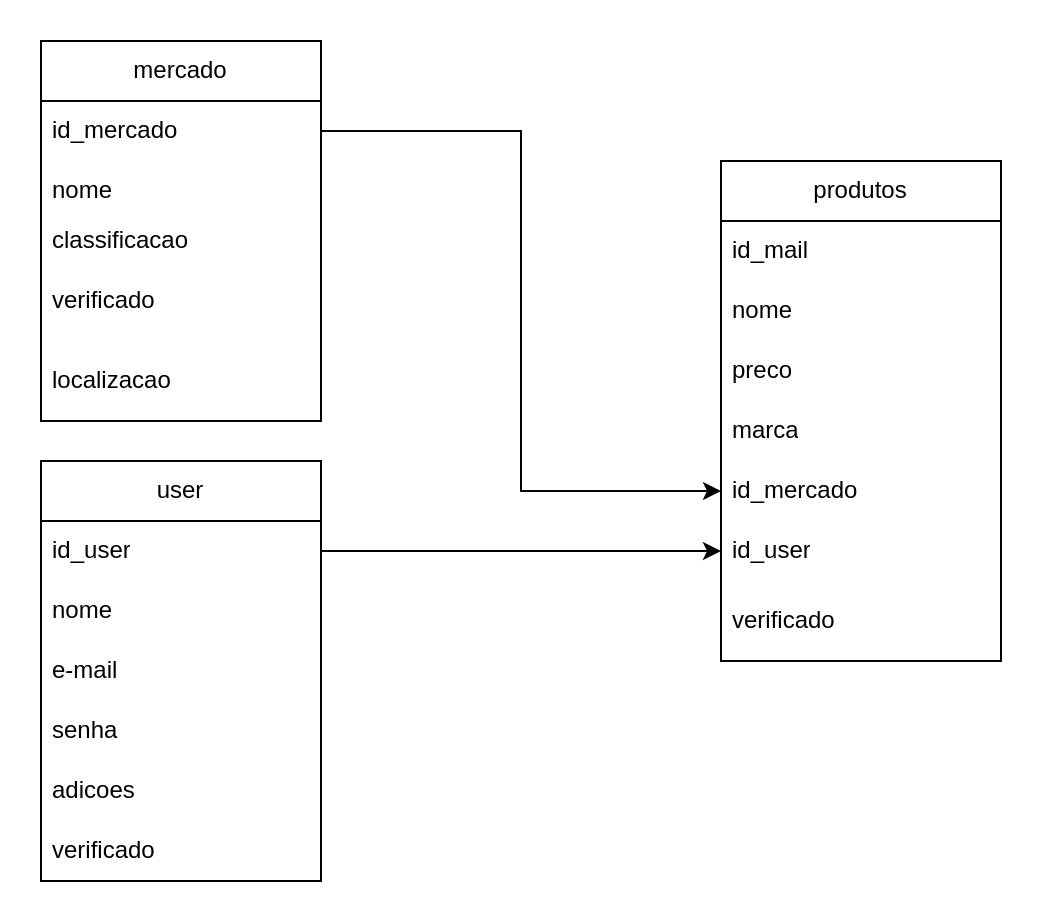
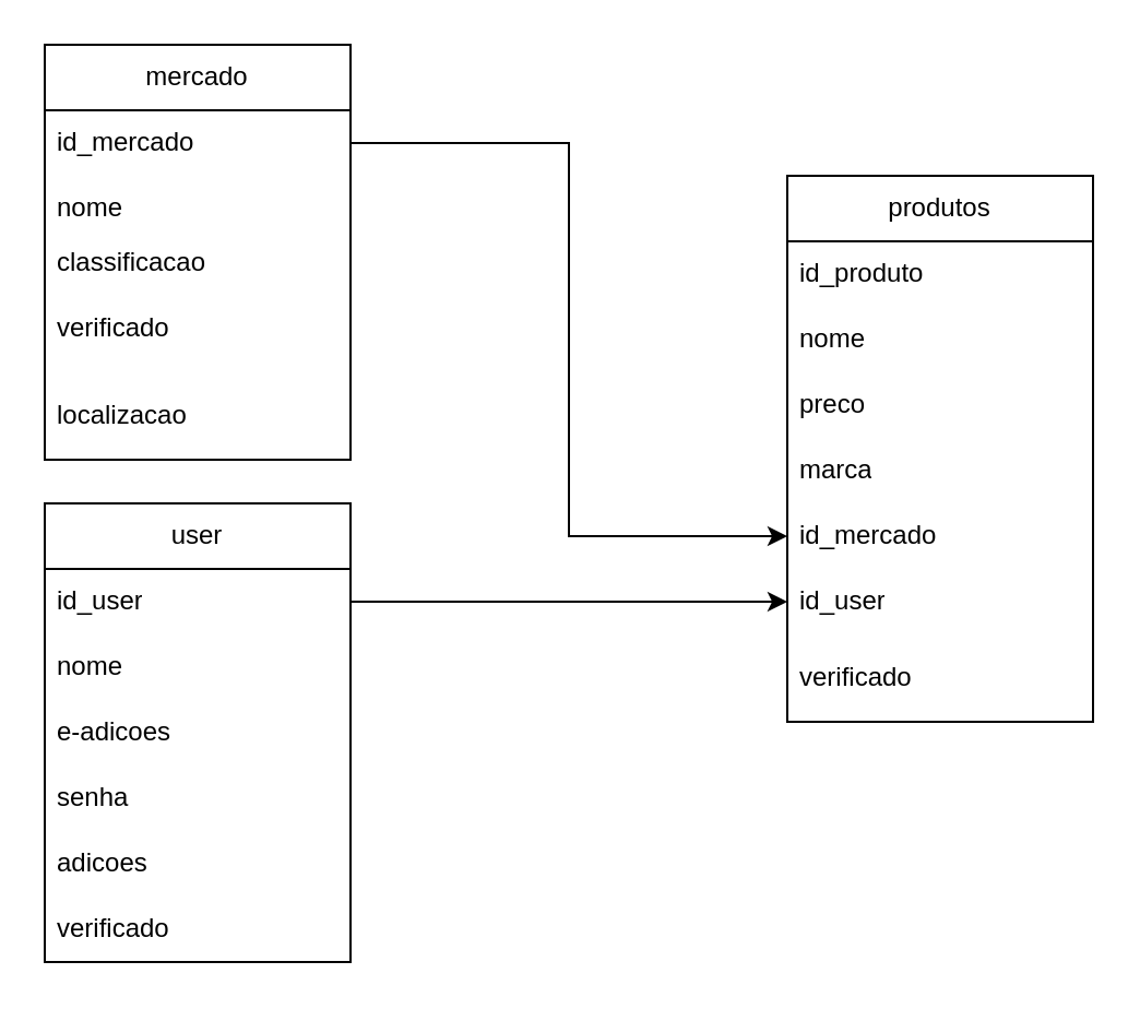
  <mxCell id="0" />
  <mxCell id="1" parent="0" />
  <mxCell id="2" value="user" style="swimlane;fontStyle=0;childLayout=stackLayout;horizontal=1;startSize=30;horizontalStack=0;resizeParent=1;resizeParentMax=0;resizeLast=0;collapsible=1;marginBottom=0;whiteSpace=wrap;html=1;" parent="1" vertex="1"><mxGeometry x="20" y="230" width="140" height="210" as="geometry" /></mxCell>
  <mxCell id="3" value="id_user" style="text;strokeColor=none;fillColor=none;align=left;verticalAlign=middle;spacingLeft=4;spacingRight=4;overflow=hidden;points=[[0,0.5],[1,0.5]];portConstraint=eastwest;rotatable=0;whiteSpace=wrap;html=1;" parent="2" vertex="1"><mxGeometry y="30" width="140" height="30" as="geometry" /></mxCell>
  <mxCell id="4" value="nome" style="text;strokeColor=none;fillColor=none;align=left;verticalAlign=middle;spacingLeft=4;spacingRight=4;overflow=hidden;points=[[0,0.5],[1,0.5]];portConstraint=eastwest;rotatable=0;whiteSpace=wrap;html=1;" parent="2" vertex="1"><mxGeometry y="60" width="140" height="30" as="geometry" /></mxCell>
- <mxCell id="5" value="e-mail" style="text;strokeColor=none;fillColor=none;align=left;verticalAlign=middle;spacingLeft=4;spacingRight=4;overflow=hidden;points=[[0,0.5],[1,0.5]];portConstraint=eastwest;rotatable=0;whiteSpace=wrap;html=1;" parent="2" vertex="1"><mxGeometry y="90" width="140" height="30" as="geometry" /></mxCell>
+ <mxCell id="5" value="e-adicoes" style="text;strokeColor=none;fillColor=none;align=left;verticalAlign=middle;spacingLeft=4;spacingRight=4;overflow=hidden;points=[[0,0.5],[1,0.5]];portConstraint=eastwest;rotatable=0;whiteSpace=wrap;html=1;" parent="2" vertex="1"><mxGeometry y="90" width="140" height="30" as="geometry" /></mxCell>
  <mxCell id="6" value="senha" style="text;strokeColor=none;fillColor=none;align=left;verticalAlign=middle;spacingLeft=4;spacingRight=4;overflow=hidden;points=[[0,0.5],[1,0.5]];portConstraint=eastwest;rotatable=0;whiteSpace=wrap;html=1;" parent="2" vertex="1"><mxGeometry y="120" width="140" height="30" as="geometry" /></mxCell>
  <mxCell id="7" value="adicoes" style="text;strokeColor=none;fillColor=none;align=left;verticalAlign=middle;spacingLeft=4;spacingRight=4;overflow=hidden;points=[[0,0.5],[1,0.5]];portConstraint=eastwest;rotatable=0;whiteSpace=wrap;html=1;" parent="2" vertex="1"><mxGeometry y="150" width="140" height="30" as="geometry" /></mxCell>
  <mxCell id="8" value="verificado" style="text;strokeColor=none;fillColor=none;align=left;verticalAlign=middle;spacingLeft=4;spacingRight=4;overflow=hidden;points=[[0,0.5],[1,0.5]];portConstraint=eastwest;rotatable=0;whiteSpace=wrap;html=1;" parent="2" vertex="1"><mxGeometry y="180" width="140" height="30" as="geometry" /></mxCell>
  <mxCell id="9" value="mercado" style="swimlane;fontStyle=0;childLayout=stackLayout;horizontal=1;startSize=30;horizontalStack=0;resizeParent=1;resizeParentMax=0;resizeLast=0;collapsible=1;marginBottom=0;whiteSpace=wrap;html=1;" parent="1" vertex="1"><mxGeometry x="20" y="20" width="140" height="190" as="geometry" /></mxCell>
  <mxCell id="10" value="id_mercado" style="text;strokeColor=none;fillColor=none;align=left;verticalAlign=middle;spacingLeft=4;spacingRight=4;overflow=hidden;points=[[0,0.5],[1,0.5]];portConstraint=eastwest;rotatable=0;whiteSpace=wrap;html=1;" parent="9" vertex="1"><mxGeometry y="30" width="140" height="30" as="geometry" /></mxCell>
  <mxCell id="11" value="nome" style="text;strokeColor=none;fillColor=none;align=left;verticalAlign=middle;spacingLeft=4;spacingRight=4;overflow=hidden;points=[[0,0.5],[1,0.5]];portConstraint=eastwest;rotatable=0;whiteSpace=wrap;html=1;" parent="9" vertex="1"><mxGeometry y="60" width="140" height="30" as="geometry" /></mxCell>
  <mxCell id="12" value="classificacao" style="text;strokeColor=none;fillColor=none;align=left;verticalAlign=middle;spacingLeft=4;spacingRight=4;overflow=hidden;points=[[0,0.5],[1,0.5]];portConstraint=eastwest;rotatable=0;whiteSpace=wrap;html=1;" parent="9" vertex="1"><mxGeometry y="90" width="140" height="20" as="geometry" /></mxCell>
  <mxCell id="13" value="verificado" style="text;strokeColor=none;fillColor=none;align=left;verticalAlign=middle;spacingLeft=4;spacingRight=4;overflow=hidden;points=[[0,0.5],[1,0.5]];portConstraint=eastwest;rotatable=0;whiteSpace=wrap;html=1;" parent="9" vertex="1"><mxGeometry y="110" width="140" height="40" as="geometry" /></mxCell>
  <mxCell id="14" value="localizacao" style="text;strokeColor=none;fillColor=none;align=left;verticalAlign=middle;spacingLeft=4;spacingRight=4;overflow=hidden;points=[[0,0.5],[1,0.5]];portConstraint=eastwest;rotatable=0;whiteSpace=wrap;html=1;" parent="9" vertex="1"><mxGeometry y="150" width="140" height="40" as="geometry" /></mxCell>
  <mxCell id="15" value="produtos" style="swimlane;fontStyle=0;childLayout=stackLayout;horizontal=1;startSize=30;horizontalStack=0;resizeParent=1;resizeParentMax=0;resizeLast=0;collapsible=1;marginBottom=0;whiteSpace=wrap;html=1;" parent="1" vertex="1"><mxGeometry x="360" y="80" width="140" height="250" as="geometry" /></mxCell>
- <mxCell id="16" value="id_mail" style="text;strokeColor=none;fillColor=none;align=left;verticalAlign=middle;spacingLeft=4;spacingRight=4;overflow=hidden;points=[[0,0.5],[1,0.5]];portConstraint=eastwest;rotatable=0;whiteSpace=wrap;html=1;" parent="15" vertex="1"><mxGeometry y="30" width="140" height="30" as="geometry" /></mxCell>
+ <mxCell id="16" value="id_produto" style="text;strokeColor=none;fillColor=none;align=left;verticalAlign=middle;spacingLeft=4;spacingRight=4;overflow=hidden;points=[[0,0.5],[1,0.5]];portConstraint=eastwest;rotatable=0;whiteSpace=wrap;html=1;" parent="15" vertex="1"><mxGeometry y="30" width="140" height="30" as="geometry" /></mxCell>
  <mxCell id="17" value="nome" style="text;strokeColor=none;fillColor=none;align=left;verticalAlign=middle;spacingLeft=4;spacingRight=4;overflow=hidden;points=[[0,0.5],[1,0.5]];portConstraint=eastwest;rotatable=0;whiteSpace=wrap;html=1;" parent="15" vertex="1"><mxGeometry y="60" width="140" height="30" as="geometry" /></mxCell>
  <mxCell id="18" value="preco" style="text;strokeColor=none;fillColor=none;align=left;verticalAlign=middle;spacingLeft=4;spacingRight=4;overflow=hidden;points=[[0,0.5],[1,0.5]];portConstraint=eastwest;rotatable=0;whiteSpace=wrap;html=1;" parent="15" vertex="1"><mxGeometry y="90" width="140" height="30" as="geometry" /></mxCell>
  <mxCell id="19" value="marca" style="text;strokeColor=none;fillColor=none;align=left;verticalAlign=middle;spacingLeft=4;spacingRight=4;overflow=hidden;points=[[0,0.5],[1,0.5]];portConstraint=eastwest;rotatable=0;whiteSpace=wrap;html=1;" parent="15" vertex="1"><mxGeometry y="120" width="140" height="30" as="geometry" /></mxCell>
  <mxCell id="20" value="id_mercado" style="text;strokeColor=none;fillColor=none;align=left;verticalAlign=middle;spacingLeft=4;spacingRight=4;overflow=hidden;points=[[0,0.5],[1,0.5]];portConstraint=eastwest;rotatable=0;whiteSpace=wrap;html=1;" parent="15" vertex="1"><mxGeometry y="150" width="140" height="30" as="geometry" /></mxCell>
  <mxCell id="21" value="id_user" style="text;strokeColor=none;fillColor=none;align=left;verticalAlign=middle;spacingLeft=4;spacingRight=4;overflow=hidden;points=[[0,0.5],[1,0.5]];portConstraint=eastwest;rotatable=0;whiteSpace=wrap;html=1;" parent="15" vertex="1"><mxGeometry y="180" width="140" height="30" as="geometry" /></mxCell>
  <mxCell id="22" value="verificado" style="text;strokeColor=none;fillColor=none;align=left;verticalAlign=middle;spacingLeft=4;spacingRight=4;overflow=hidden;points=[[0,0.5],[1,0.5]];portConstraint=eastwest;rotatable=0;whiteSpace=wrap;html=1;" parent="15" vertex="1"><mxGeometry y="210" width="140" height="40" as="geometry" /></mxCell>
  <mxCell id="23" style="edgeStyle=orthogonalEdgeStyle;rounded=0;orthogonalLoop=1;jettySize=auto;html=1;exitX=1;exitY=0.5;exitDx=0;exitDy=0;entryX=0;entryY=0.5;entryDx=0;entryDy=0;" parent="1" source="10" target="20" edge="1"><mxGeometry relative="1" as="geometry" /></mxCell>
  <mxCell id="24" style="edgeStyle=orthogonalEdgeStyle;rounded=0;orthogonalLoop=1;jettySize=auto;html=1;exitX=1;exitY=0.5;exitDx=0;exitDy=0;entryX=0;entryY=0.5;entryDx=0;entryDy=0;" parent="1" source="3" target="21" edge="1"><mxGeometry relative="1" as="geometry" /></mxCell>
